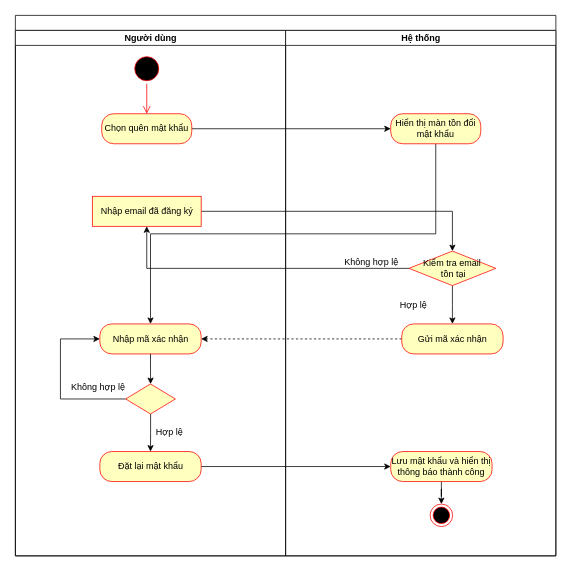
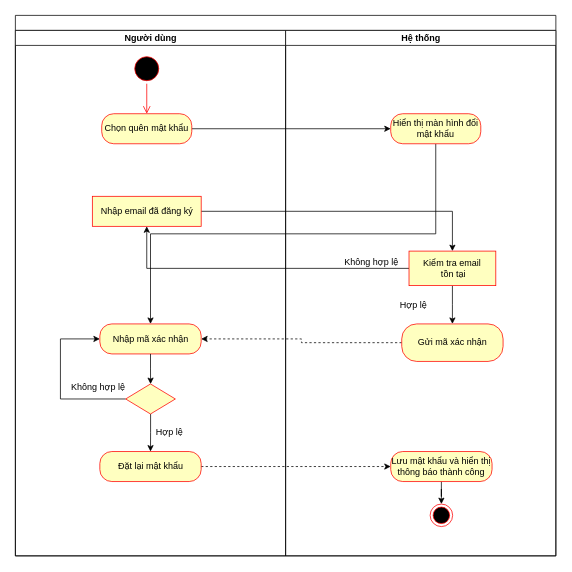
  <mxCell id="0" />
  <mxCell id="1" parent="0" />
  <mxCell id="2" value="" style="swimlane;childLayout=stackLayout;resizeParent=1;resizeParentMax=0;startSize=20;html=1;" vertex="1" parent="1"><mxGeometry x="20" y="20" width="720" height="720" as="geometry"><mxRectangle x="200" y="40" width="50" height="40" as="alternateBounds" /></mxGeometry></mxCell>
  <mxCell id="3" value="Người dùng" style="swimlane;startSize=20;html=1;" vertex="1" parent="2"><mxGeometry y="20" width="360" height="700" as="geometry"><mxRectangle y="20" width="40" height="460" as="alternateBounds" /></mxGeometry></mxCell>
  <mxCell id="4" value="Hệ thống" style="swimlane;startSize=20;html=1;" vertex="1" parent="2"><mxGeometry x="360" y="20" width="360" height="700" as="geometry" /></mxCell>
  <mxCell id="5" value="" style="edgeStyle=orthogonalEdgeStyle;rounded=0;orthogonalLoop=1;jettySize=auto;html=1;entryX=0.5;entryY=0;entryDx=0;entryDy=0;" edge="1" parent="4" source="14" target="24"><mxGeometry relative="1" as="geometry"><mxPoint x="130" y="241.0" as="targetPoint" /></mxGeometry></mxCell>
  <mxCell id="6" value="" style="edgeStyle=orthogonalEdgeStyle;rounded=0;orthogonalLoop=1;jettySize=auto;html=1;dashed=1;" edge="1" parent="4" source="25" target="15"><mxGeometry relative="1" as="geometry" /></mxCell>
- <mxCell id="7" value="" style="edgeStyle=orthogonalEdgeStyle;rounded=0;orthogonalLoop=1;jettySize=auto;html=1;" edge="1" parent="4" source="16" target="27"><mxGeometry relative="1" as="geometry" /></mxCell>
+ <mxCell id="7" value="" style="edgeStyle=orthogonalEdgeStyle;rounded=0;orthogonalLoop=1;jettySize=auto;html=1;dashed=1;" edge="1" parent="4" source="16" target="27"><mxGeometry relative="1" as="geometry" /></mxCell>
  <mxCell id="8" style="edgeStyle=orthogonalEdgeStyle;rounded=0;orthogonalLoop=1;jettySize=auto;html=1;exitX=0;exitY=0.5;exitDx=0;exitDy=0;entryX=0.5;entryY=1;entryDx=0;entryDy=0;" edge="1" parent="4" source="24" target="14"><mxGeometry relative="1" as="geometry" /></mxCell>
  <mxCell id="9" value="" style="edgeStyle=orthogonalEdgeStyle;rounded=0;orthogonalLoop=1;jettySize=auto;html=1;" edge="1" parent="4" source="13" target="30"><mxGeometry relative="1" as="geometry" /></mxCell>
  <mxCell id="10" style="edgeStyle=orthogonalEdgeStyle;rounded=0;orthogonalLoop=1;jettySize=auto;html=1;exitX=0.5;exitY=1;exitDx=0;exitDy=0;" edge="1" parent="4" source="30" target="15"><mxGeometry relative="1" as="geometry" /></mxCell>
  <mxCell id="11" value="" style="ellipse;html=1;shape=startState;fillColor=#000000;strokeColor=#ff0000;" vertex="1" parent="4"><mxGeometry x="-205" y="31" width="40" height="40" as="geometry" /></mxCell>
  <mxCell id="12" value="" style="edgeStyle=orthogonalEdgeStyle;html=1;verticalAlign=bottom;endArrow=open;endSize=8;strokeColor=#ff0000;rounded=0;entryX=0.5;entryY=0;entryDx=0;entryDy=0;" edge="1" source="11" parent="4" target="13"><mxGeometry relative="1" as="geometry"><mxPoint x="-185" y="121" as="targetPoint" /></mxGeometry></mxCell>
  <mxCell id="13" value="Chọn quên mật khẩu" style="rounded=1;whiteSpace=wrap;html=1;arcSize=40;fontColor=#000000;fillColor=#ffffc0;strokeColor=#ff0000;" vertex="1" parent="4"><mxGeometry x="-245" y="111" width="120" height="40" as="geometry" /></mxCell>
  <mxCell id="14" value="Nhập email đã đăng ký" style="whiteSpace=wrap;html=1;arcSize=40;fontColor=#000000;fillColor=#ffffc0;strokeColor=#ff0000;rounded=0;" vertex="1" parent="4"><mxGeometry x="-257.5" y="221" width="145" height="40" as="geometry" /></mxCell>
  <mxCell id="15" value="Nhập mã xác nhận" style="whiteSpace=wrap;html=1;fillColor=#ffffc0;strokeColor=#ff0000;fontColor=#000000;rounded=1;arcSize=40;" vertex="1" parent="4"><mxGeometry x="-247.5" y="391" width="135" height="40" as="geometry" /></mxCell>
  <mxCell id="16" value="Đặt lại mật khẩu" style="whiteSpace=wrap;html=1;fillColor=#ffffc0;strokeColor=#ff0000;fontColor=#000000;rounded=1;arcSize=40;" vertex="1" parent="4"><mxGeometry x="-247.5" y="561" width="135" height="40" as="geometry" /></mxCell>
  <mxCell id="17" value="" style="edgeStyle=orthogonalEdgeStyle;rounded=0;orthogonalLoop=1;jettySize=auto;html=1;" edge="1" parent="4" source="19" target="16"><mxGeometry relative="1" as="geometry" /></mxCell>
  <mxCell id="18" style="edgeStyle=orthogonalEdgeStyle;rounded=0;orthogonalLoop=1;jettySize=auto;html=1;exitX=0;exitY=0.5;exitDx=0;exitDy=0;entryX=0;entryY=0.5;entryDx=0;entryDy=0;" edge="1" parent="4" source="19" target="15"><mxGeometry relative="1" as="geometry"><Array as="points"><mxPoint x="-300" y="491" /><mxPoint x="-300" y="411" /></Array></mxGeometry></mxCell>
  <mxCell id="19" value="" style="rhombus;whiteSpace=wrap;html=1;fillColor=#ffffc0;strokeColor=#ff0000;fontColor=#000000;rounded=1;arcSize=0;" vertex="1" parent="4"><mxGeometry x="-213.12" y="471" width="66.25" height="40" as="geometry" /></mxCell>
  <mxCell id="20" value="" style="edgeStyle=orthogonalEdgeStyle;rounded=0;orthogonalLoop=1;jettySize=auto;html=1;" edge="1" parent="4" source="15" target="19"><mxGeometry relative="1" as="geometry" /></mxCell>
  <mxCell id="21" value="Hợp lệ" style="text;html=1;align=center;verticalAlign=middle;resizable=0;points=[];autosize=1;strokeColor=none;fillColor=none;" vertex="1" parent="4"><mxGeometry x="-185" y="521" width="60" height="30" as="geometry" /></mxCell>
  <mxCell id="22" value="Không hợp lệ" style="text;html=1;align=center;verticalAlign=middle;resizable=0;points=[];autosize=1;strokeColor=none;fillColor=none;" vertex="1" parent="4"><mxGeometry x="-300" y="461" width="100" height="30" as="geometry" /></mxCell>
  <mxCell id="23" value="" style="edgeStyle=orthogonalEdgeStyle;rounded=0;orthogonalLoop=1;jettySize=auto;html=1;" edge="1" parent="4" source="24" target="25"><mxGeometry relative="1" as="geometry" /></mxCell>
- <mxCell id="24" value="Kiểm tra email&lt;br&gt;&amp;nbsp;tồn tại" style="rhombus;whiteSpace=wrap;html=1;fillColor=#ffffc0;strokeColor=#ff0000;fontColor=#000000;rounded=1;arcSize=0;" vertex="1" parent="4"><mxGeometry x="164.38" y="294" width="115.62" height="46" as="geometry" /></mxCell>
- <mxCell id="25" value="Gửi mã xác nhận" style="whiteSpace=wrap;html=1;fillColor=#ffffc0;strokeColor=#ff0000;fontColor=#000000;rounded=1;arcSize=40;" vertex="1" parent="4"><mxGeometry x="154.69" y="391" width="135" height="40" as="geometry" /></mxCell>
+ <mxCell id="24" value="Kiểm tra email&lt;br&gt;&amp;nbsp;tồn tại" style="whiteSpace=wrap;html=1;fillColor=#ffffc0;strokeColor=#ff0000;fontColor=#000000;arcSize=0;rounded=1;" vertex="1" parent="4"><mxGeometry x="164.38" y="294" width="115.62" height="46" as="geometry" /></mxCell>
+ <mxCell id="25" value="Gửi mã xác nhận" style="whiteSpace=wrap;html=1;fillColor=#ffffc0;strokeColor=#ff0000;fontColor=#000000;rounded=1;arcSize=40;" vertex="1" parent="4"><mxGeometry x="154.69" y="391" width="135" height="50" as="geometry" /></mxCell>
  <mxCell id="26" value="" style="edgeStyle=orthogonalEdgeStyle;rounded=0;orthogonalLoop=1;jettySize=auto;html=1;" edge="1" parent="4" source="27" target="28"><mxGeometry relative="1" as="geometry" /></mxCell>
  <mxCell id="27" value="Lưu mật khẩu và hiển thị thông báo thành công" style="whiteSpace=wrap;html=1;fillColor=#ffffc0;strokeColor=#ff0000;fontColor=#000000;rounded=1;arcSize=40;" vertex="1" parent="4"><mxGeometry x="140" y="561" width="135" height="40" as="geometry" /></mxCell>
  <mxCell id="28" value="" style="ellipse;html=1;shape=endState;fillColor=#000000;strokeColor=#ff0000;" vertex="1" parent="4"><mxGeometry x="192.5" y="631" width="30" height="30" as="geometry" /></mxCell>
  <mxCell id="29" value="Không hợp lệ" style="text;html=1;align=center;verticalAlign=middle;resizable=0;points=[];autosize=1;strokeColor=none;fillColor=none;" vertex="1" parent="4"><mxGeometry x="64.38" y="294" width="100" height="30" as="geometry" /></mxCell>
- <mxCell id="30" value="Hiển thị màn tồn đổi mật khẩu" style="rounded=1;whiteSpace=wrap;html=1;arcSize=40;fontColor=#000000;fillColor=#ffffc0;strokeColor=#ff0000;" vertex="1" parent="4"><mxGeometry x="140" y="111" width="120" height="40" as="geometry" /></mxCell>
+ <mxCell id="30" value="Hiển thị màn hình đổi mật khẩu" style="rounded=1;whiteSpace=wrap;html=1;arcSize=40;fontColor=#000000;fillColor=#ffffc0;strokeColor=#ff0000;" vertex="1" parent="4"><mxGeometry x="140" y="111" width="120" height="40" as="geometry" /></mxCell>
  <mxCell id="31" value="Hợp lệ" style="text;html=1;align=center;verticalAlign=middle;resizable=0;points=[];autosize=1;strokeColor=none;fillColor=none;" vertex="1" parent="4"><mxGeometry x="140" y="351" width="60" height="30" as="geometry" /></mxCell>
